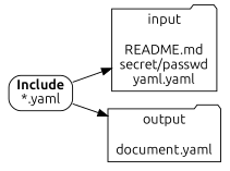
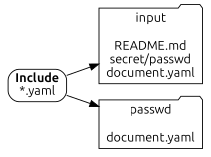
  digraph {
    fontname=Ubuntu
    labeljust=l
    rankdir=LR
    node [fontname=Ubuntu shape=folder style=rounded]
    edge [fontname=Ubuntu]
-   n1 [label="input\n\nREADME.md\nsecret/passwd\nyaml.yaml"]
+   n1 [label="input\n\nREADME.md\nsecret/passwd\ndocument.yaml"]
    n2 [label=<<b>Include</b><br/>*.yaml> shape=rect]
-   n3 [label="output\n\ndocument.yaml"]
+   n3 [label="passwd\n\ndocument.yaml"]
    n2 -> n1
    n2 -> n3
  }
